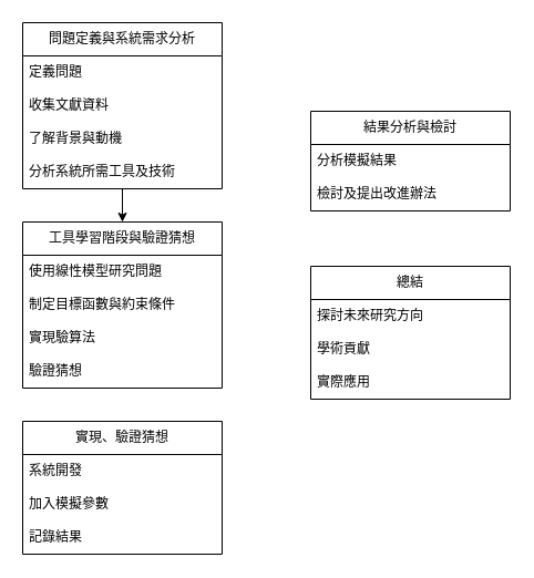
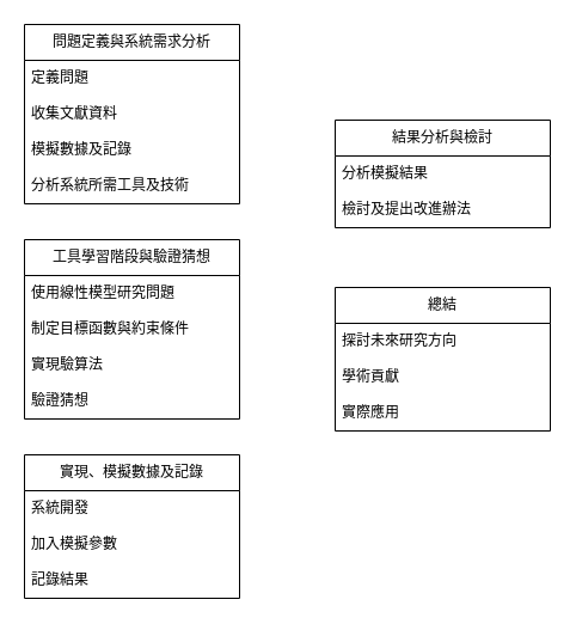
  <mxCell id="0" />
  <mxCell id="1" parent="0" />
- <mxCell id="2" style="edgeStyle=orthogonalEdgeStyle;rounded=0;orthogonalLoop=1;jettySize=auto;html=1;entryX=0.5;entryY=0;entryDx=0;entryDy=0;" edge="1" parent="1" source="3" target="8"><mxGeometry relative="1" as="geometry" /></mxCell>
  <mxCell id="3" value="問題定義與系統需求分析" style="swimlane;fontStyle=0;childLayout=stackLayout;horizontal=1;startSize=30;horizontalStack=0;resizeParent=1;resizeParentMax=0;resizeLast=0;collapsible=1;marginBottom=0;whiteSpace=wrap;html=1;" vertex="1" parent="1"><mxGeometry x="20" y="20" width="180" height="150" as="geometry"><mxRectangle x="110" y="190" width="170" height="30" as="alternateBounds" /></mxGeometry></mxCell>
  <mxCell id="4" value="定義問題" style="text;strokeColor=none;fillColor=none;align=left;verticalAlign=middle;spacingLeft=4;spacingRight=4;overflow=hidden;points=[[0,0.5],[1,0.5]];portConstraint=eastwest;rotatable=0;whiteSpace=wrap;html=1;" vertex="1" parent="3"><mxGeometry y="30" width="180" height="30" as="geometry" /></mxCell>
  <mxCell id="5" value="收集文獻資料" style="text;strokeColor=none;fillColor=none;align=left;verticalAlign=middle;spacingLeft=4;spacingRight=4;overflow=hidden;points=[[0,0.5],[1,0.5]];portConstraint=eastwest;rotatable=0;whiteSpace=wrap;html=1;" vertex="1" parent="3"><mxGeometry y="60" width="180" height="30" as="geometry" /></mxCell>
- <mxCell id="6" value="了解背景與動機" style="text;strokeColor=none;fillColor=none;align=left;verticalAlign=middle;spacingLeft=4;spacingRight=4;overflow=hidden;points=[[0,0.5],[1,0.5]];portConstraint=eastwest;rotatable=0;whiteSpace=wrap;html=1;" vertex="1" parent="3"><mxGeometry y="90" width="180" height="30" as="geometry" /></mxCell>
+ <mxCell id="6" value="模擬數據及記錄" style="text;strokeColor=none;fillColor=none;align=left;verticalAlign=middle;spacingLeft=4;spacingRight=4;overflow=hidden;points=[[0,0.5],[1,0.5]];portConstraint=eastwest;rotatable=0;whiteSpace=wrap;html=1;" vertex="1" parent="3"><mxGeometry y="90" width="180" height="30" as="geometry" /></mxCell>
  <mxCell id="7" value="分析系統所需工具及技術" style="text;strokeColor=none;fillColor=none;align=left;verticalAlign=middle;spacingLeft=4;spacingRight=4;overflow=hidden;points=[[0,0.5],[1,0.5]];portConstraint=eastwest;rotatable=0;whiteSpace=wrap;html=1;" vertex="1" parent="3"><mxGeometry y="120" width="180" height="30" as="geometry" /></mxCell>
  <mxCell id="8" value="工具學習階段與驗證猜想" style="swimlane;fontStyle=0;childLayout=stackLayout;horizontal=1;startSize=30;horizontalStack=0;resizeParent=1;resizeParentMax=0;resizeLast=0;collapsible=1;marginBottom=0;whiteSpace=wrap;html=1;" vertex="1" parent="1"><mxGeometry x="20" y="200" width="180" height="150" as="geometry"><mxRectangle x="110" y="190" width="170" height="30" as="alternateBounds" /></mxGeometry></mxCell>
  <mxCell id="9" value="使用線性模型研究問題" style="text;strokeColor=none;fillColor=none;align=left;verticalAlign=middle;spacingLeft=4;spacingRight=4;overflow=hidden;points=[[0,0.5],[1,0.5]];portConstraint=eastwest;rotatable=0;whiteSpace=wrap;html=1;" vertex="1" parent="8"><mxGeometry y="30" width="180" height="30" as="geometry" /></mxCell>
  <mxCell id="10" value="制定目標函數與約束條件" style="text;strokeColor=none;fillColor=none;align=left;verticalAlign=middle;spacingLeft=4;spacingRight=4;overflow=hidden;points=[[0,0.5],[1,0.5]];portConstraint=eastwest;rotatable=0;whiteSpace=wrap;html=1;" vertex="1" parent="8"><mxGeometry y="60" width="180" height="30" as="geometry" /></mxCell>
  <mxCell id="11" value="實現驗算法" style="text;strokeColor=none;fillColor=none;align=left;verticalAlign=middle;spacingLeft=4;spacingRight=4;overflow=hidden;points=[[0,0.5],[1,0.5]];portConstraint=eastwest;rotatable=0;whiteSpace=wrap;html=1;" vertex="1" parent="8"><mxGeometry y="90" width="180" height="30" as="geometry" /></mxCell>
  <mxCell id="12" value="驗證猜想" style="text;strokeColor=none;fillColor=none;align=left;verticalAlign=middle;spacingLeft=4;spacingRight=4;overflow=hidden;points=[[0,0.5],[1,0.5]];portConstraint=eastwest;rotatable=0;whiteSpace=wrap;html=1;" vertex="1" parent="8"><mxGeometry y="120" width="180" height="30" as="geometry" /></mxCell>
- <mxCell id="13" value="實現、驗證猜想" style="swimlane;fontStyle=0;childLayout=stackLayout;horizontal=1;startSize=30;horizontalStack=0;resizeParent=1;resizeParentMax=0;resizeLast=0;collapsible=1;marginBottom=0;whiteSpace=wrap;html=1;" vertex="1" parent="1"><mxGeometry x="20" y="380" width="180" height="120" as="geometry"><mxRectangle x="110" y="190" width="170" height="30" as="alternateBounds" /></mxGeometry></mxCell>
+ <mxCell id="13" value="實現、模擬數據及記錄" style="swimlane;fontStyle=0;childLayout=stackLayout;horizontal=1;startSize=30;horizontalStack=0;resizeParent=1;resizeParentMax=0;resizeLast=0;collapsible=1;marginBottom=0;whiteSpace=wrap;html=1;" vertex="1" parent="1"><mxGeometry x="20" y="380" width="180" height="120" as="geometry"><mxRectangle x="110" y="190" width="170" height="30" as="alternateBounds" /></mxGeometry></mxCell>
  <mxCell id="14" value="系統開發" style="text;strokeColor=none;fillColor=none;align=left;verticalAlign=middle;spacingLeft=4;spacingRight=4;overflow=hidden;points=[[0,0.5],[1,0.5]];portConstraint=eastwest;rotatable=0;whiteSpace=wrap;html=1;" vertex="1" parent="13"><mxGeometry y="30" width="180" height="30" as="geometry" /></mxCell>
  <mxCell id="15" value="加入模擬參數" style="text;strokeColor=none;fillColor=none;align=left;verticalAlign=middle;spacingLeft=4;spacingRight=4;overflow=hidden;points=[[0,0.5],[1,0.5]];portConstraint=eastwest;rotatable=0;whiteSpace=wrap;html=1;" vertex="1" parent="13"><mxGeometry y="60" width="180" height="30" as="geometry" /></mxCell>
  <mxCell id="16" value="記錄結果" style="text;strokeColor=none;fillColor=none;align=left;verticalAlign=middle;spacingLeft=4;spacingRight=4;overflow=hidden;points=[[0,0.5],[1,0.5]];portConstraint=eastwest;rotatable=0;whiteSpace=wrap;html=1;" vertex="1" parent="13"><mxGeometry y="90" width="180" height="30" as="geometry" /></mxCell>
  <mxCell id="17" value="結果分析與檢討" style="swimlane;fontStyle=0;childLayout=stackLayout;horizontal=1;startSize=30;horizontalStack=0;resizeParent=1;resizeParentMax=0;resizeLast=0;collapsible=1;marginBottom=0;whiteSpace=wrap;html=1;" vertex="1" parent="1"><mxGeometry x="280" y="100" width="180" height="90" as="geometry"><mxRectangle x="110" y="190" width="170" height="30" as="alternateBounds" /></mxGeometry></mxCell>
  <mxCell id="18" value="分析模擬結果" style="text;strokeColor=none;fillColor=none;align=left;verticalAlign=middle;spacingLeft=4;spacingRight=4;overflow=hidden;points=[[0,0.5],[1,0.5]];portConstraint=eastwest;rotatable=0;whiteSpace=wrap;html=1;" vertex="1" parent="17"><mxGeometry y="30" width="180" height="30" as="geometry" /></mxCell>
  <mxCell id="19" value="檢討及提出改進辦法" style="text;strokeColor=none;fillColor=none;align=left;verticalAlign=middle;spacingLeft=4;spacingRight=4;overflow=hidden;points=[[0,0.5],[1,0.5]];portConstraint=eastwest;rotatable=0;whiteSpace=wrap;html=1;" vertex="1" parent="17"><mxGeometry y="60" width="180" height="30" as="geometry" /></mxCell>
  <mxCell id="20" value="總結" style="swimlane;fontStyle=0;childLayout=stackLayout;horizontal=1;startSize=30;horizontalStack=0;resizeParent=1;resizeParentMax=0;resizeLast=0;collapsible=1;marginBottom=0;whiteSpace=wrap;html=1;" vertex="1" parent="1"><mxGeometry x="280" y="240" width="180" height="120" as="geometry"><mxRectangle x="110" y="190" width="170" height="30" as="alternateBounds" /></mxGeometry></mxCell>
  <mxCell id="21" value="探討未來研究方向" style="text;strokeColor=none;fillColor=none;align=left;verticalAlign=middle;spacingLeft=4;spacingRight=4;overflow=hidden;points=[[0,0.5],[1,0.5]];portConstraint=eastwest;rotatable=0;whiteSpace=wrap;html=1;" vertex="1" parent="20"><mxGeometry y="30" width="180" height="30" as="geometry" /></mxCell>
  <mxCell id="22" value="學術貢獻" style="text;strokeColor=none;fillColor=none;align=left;verticalAlign=middle;spacingLeft=4;spacingRight=4;overflow=hidden;points=[[0,0.5],[1,0.5]];portConstraint=eastwest;rotatable=0;whiteSpace=wrap;html=1;" vertex="1" parent="20"><mxGeometry y="60" width="180" height="30" as="geometry" /></mxCell>
  <mxCell id="23" value="實際應用" style="text;strokeColor=none;fillColor=none;align=left;verticalAlign=middle;spacingLeft=4;spacingRight=4;overflow=hidden;points=[[0,0.5],[1,0.5]];portConstraint=eastwest;rotatable=0;whiteSpace=wrap;html=1;" vertex="1" parent="20"><mxGeometry y="90" width="180" height="30" as="geometry" /></mxCell>
